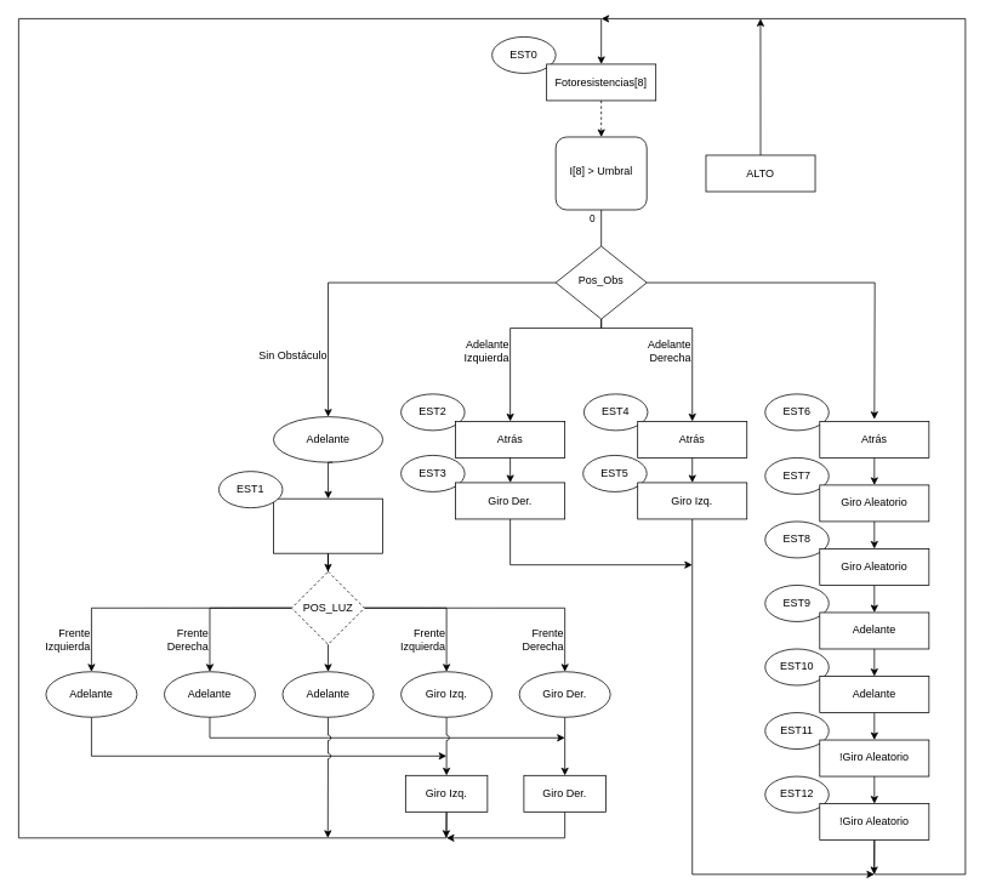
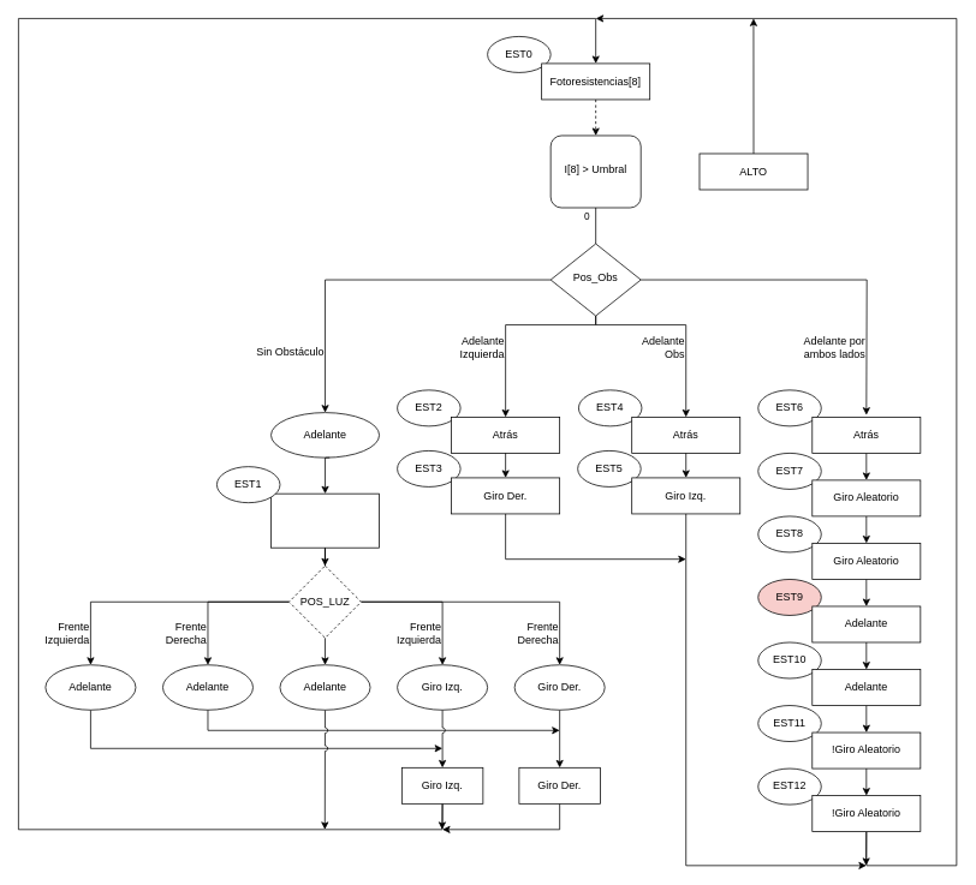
  <mxCell id="0" />
  <mxCell id="1" parent="0" />
  <mxCell id="2" value="EST0" style="ellipse;whiteSpace=wrap;html=1;" parent="1" vertex="1"><mxGeometry x="540" width="70" height="40" as="geometry" y="40" /></mxCell>
  <mxCell id="3" style="edgeStyle=orthogonalEdgeStyle;rounded=0;orthogonalLoop=1;jettySize=auto;html=1;exitX=0.5;exitY=1;exitDx=0;exitDy=0;entryX=0.5;entryY=0;entryDx=0;entryDy=0;dashed=1;" edge="1" parent="1" source="4" target="46"><mxGeometry relative="1" as="geometry" /></mxCell>
  <mxCell id="4" value="&lt;span&gt;Fotoresistencias[8]&lt;/span&gt;" style="rounded=0;whiteSpace=wrap;html=1;" parent="1" vertex="1"><mxGeometry x="600" y="70" width="120" height="40" as="geometry" /></mxCell>
  <mxCell id="5" style="edgeStyle=orthogonalEdgeStyle;rounded=0;orthogonalLoop=1;jettySize=auto;html=1;exitX=0.5;exitY=1;exitDx=0;exitDy=0;entryX=0.5;entryY=0;entryDx=0;entryDy=0;" parent="1" source="9" target="13" edge="1"><mxGeometry relative="1" as="geometry"><Array as="points"><mxPoint x="660" y="360" /><mxPoint x="760" y="360" /></Array></mxGeometry></mxCell>
  <mxCell id="6" style="edgeStyle=orthogonalEdgeStyle;rounded=0;orthogonalLoop=1;jettySize=auto;html=1;exitX=1;exitY=0.5;exitDx=0;exitDy=0;" parent="1" source="9" edge="1"><mxGeometry relative="1" as="geometry"><mxPoint x="960" y="460" as="targetPoint" /></mxGeometry></mxCell>
  <mxCell id="7" style="edgeStyle=orthogonalEdgeStyle;rounded=0;orthogonalLoop=1;jettySize=auto;html=1;exitX=0;exitY=0.5;exitDx=0;exitDy=0;entryX=0.5;entryY=0;entryDx=0;entryDy=0;" parent="1" source="9" target="10" edge="1"><mxGeometry relative="1" as="geometry" /></mxCell>
  <mxCell id="8" style="edgeStyle=orthogonalEdgeStyle;rounded=0;orthogonalLoop=1;jettySize=auto;html=1;exitX=0.5;exitY=1;exitDx=0;exitDy=0;entryX=0.5;entryY=0;entryDx=0;entryDy=0;" parent="1" source="9" target="19" edge="1"><mxGeometry relative="1" as="geometry"><Array as="points"><mxPoint x="660" y="360" /><mxPoint x="560" y="360" /></Array></mxGeometry></mxCell>
  <mxCell id="9" value="Pos_Obs" style="rhombus;whiteSpace=wrap;html=1;shadow=0;fontFamily=Helvetica;fontSize=12;align=center;strokeWidth=1;spacing=6;spacingTop=-4;" parent="1" vertex="1"><mxGeometry x="610" y="270" width="100" height="80" as="geometry" /></mxCell>
  <mxCell id="10" value="Adelante" style="ellipse;whiteSpace=wrap;html=1;" parent="1" vertex="1"><mxGeometry x="300" y="457.35" width="120" height="50" as="geometry" /></mxCell>
  <mxCell id="11" value="EST4" style="ellipse;whiteSpace=wrap;html=1;" parent="1" vertex="1"><mxGeometry x="641" y="432.35" width="70" height="40" as="geometry" /></mxCell>
  <mxCell id="12" style="edgeStyle=orthogonalEdgeStyle;rounded=0;orthogonalLoop=1;jettySize=auto;html=1;exitX=0.5;exitY=1;exitDx=0;exitDy=0;entryX=0.5;entryY=0;entryDx=0;entryDy=0;" parent="1" target="16" edge="1"><mxGeometry relative="1" as="geometry"><mxPoint x="760" y="497.35" as="sourcePoint" /></mxGeometry></mxCell>
  <mxCell id="13" value="Atrás" style="rounded=0;whiteSpace=wrap;html=1;" parent="1" vertex="1"><mxGeometry x="700" y="462.35" width="120" height="40" as="geometry" /></mxCell>
  <mxCell id="14" value="EST5" style="ellipse;whiteSpace=wrap;html=1;" parent="1" vertex="1"><mxGeometry x="640" y="499.71" width="70" height="40" as="geometry" /></mxCell>
  <mxCell id="15" style="edgeStyle=orthogonalEdgeStyle;rounded=0;jumpStyle=arc;orthogonalLoop=1;jettySize=auto;html=1;exitX=0.5;exitY=1;exitDx=0;exitDy=0;" edge="1" parent="1" source="16"><mxGeometry relative="1" as="geometry"><mxPoint x="960" y="960" as="targetPoint" /><Array as="points"><mxPoint x="760" y="960" /></Array></mxGeometry></mxCell>
  <mxCell id="16" value="Giro Izq." style="rounded=0;whiteSpace=wrap;html=1;" parent="1" vertex="1"><mxGeometry x="700" y="529.71" width="120" height="40" as="geometry" /></mxCell>
  <mxCell id="17" value="EST2" style="ellipse;whiteSpace=wrap;html=1;" parent="1" vertex="1"><mxGeometry x="440" y="432.35" width="70" height="40" as="geometry" /></mxCell>
  <mxCell id="18" style="edgeStyle=orthogonalEdgeStyle;rounded=0;orthogonalLoop=1;jettySize=auto;html=1;exitX=0.5;exitY=1;exitDx=0;exitDy=0;entryX=0.5;entryY=0;entryDx=0;entryDy=0;" parent="1" target="22" edge="1"><mxGeometry relative="1" as="geometry"><mxPoint x="560" y="497.35" as="sourcePoint" /></mxGeometry></mxCell>
  <mxCell id="19" value="Atrás" style="rounded=0;whiteSpace=wrap;html=1;" parent="1" vertex="1"><mxGeometry x="500" y="462.35" width="120" height="40" as="geometry" /></mxCell>
  <mxCell id="20" value="EST3" style="ellipse;whiteSpace=wrap;html=1;" parent="1" vertex="1"><mxGeometry x="440" y="499.71" width="70" height="40" as="geometry" /></mxCell>
  <mxCell id="21" style="edgeStyle=orthogonalEdgeStyle;rounded=0;jumpStyle=arc;orthogonalLoop=1;jettySize=auto;html=1;exitX=0.5;exitY=1;exitDx=0;exitDy=0;" edge="1" parent="1" source="22"><mxGeometry relative="1" as="geometry"><mxPoint x="760" y="620" as="targetPoint" /><Array as="points"><mxPoint x="560" y="620" /></Array></mxGeometry></mxCell>
  <mxCell id="22" value="Giro Der." style="rounded=0;whiteSpace=wrap;html=1;" parent="1" vertex="1"><mxGeometry x="500" y="529.71" width="120" height="40" as="geometry" /></mxCell>
  <mxCell id="23" value="EST6" style="ellipse;whiteSpace=wrap;html=1;" parent="1" vertex="1"><mxGeometry x="840" y="432.35" width="70" height="40" as="geometry" /></mxCell>
  <mxCell id="24" style="edgeStyle=orthogonalEdgeStyle;rounded=0;orthogonalLoop=1;jettySize=auto;html=1;exitX=0.5;exitY=1;exitDx=0;exitDy=0;entryX=0.5;entryY=0;entryDx=0;entryDy=0;" parent="1" source="25" target="28" edge="1"><mxGeometry relative="1" as="geometry" /></mxCell>
  <mxCell id="25" value="Atrás" style="rounded=0;whiteSpace=wrap;html=1;" parent="1" vertex="1"><mxGeometry x="900" y="462.35" width="120" height="40" as="geometry" /></mxCell>
  <mxCell id="26" value="EST7" style="ellipse;whiteSpace=wrap;html=1;" parent="1" vertex="1"><mxGeometry x="840" y="502.35" width="70" height="40" as="geometry" /></mxCell>
  <mxCell id="27" style="edgeStyle=orthogonalEdgeStyle;rounded=0;orthogonalLoop=1;jettySize=auto;html=1;exitX=0.5;exitY=1;exitDx=0;exitDy=0;entryX=0.5;entryY=0;entryDx=0;entryDy=0;" parent="1" source="28" target="31" edge="1"><mxGeometry relative="1" as="geometry" /></mxCell>
  <mxCell id="28" value="Giro Aleatorio" style="rounded=0;whiteSpace=wrap;html=1;" parent="1" vertex="1"><mxGeometry x="900" y="532.35" width="120" height="40" as="geometry" /></mxCell>
  <mxCell id="29" value="EST8" style="ellipse;whiteSpace=wrap;html=1;" parent="1" vertex="1"><mxGeometry x="840" y="572.35" width="70" height="40" as="geometry" /></mxCell>
  <mxCell id="30" style="edgeStyle=orthogonalEdgeStyle;rounded=0;orthogonalLoop=1;jettySize=auto;html=1;exitX=0.5;exitY=1;exitDx=0;exitDy=0;entryX=0.5;entryY=0;entryDx=0;entryDy=0;" parent="1" source="31" target="34" edge="1"><mxGeometry relative="1" as="geometry" /></mxCell>
  <mxCell id="31" value="Giro Aleatorio" style="rounded=0;whiteSpace=wrap;html=1;" parent="1" vertex="1"><mxGeometry x="900" y="602.35" width="120" height="40" as="geometry" /></mxCell>
- <mxCell id="32" value="EST9" style="ellipse;whiteSpace=wrap;html=1;" parent="1" vertex="1"><mxGeometry x="840" y="642.35" width="70" height="40" as="geometry" /></mxCell>
+ <mxCell id="32" value="EST9" style="ellipse;whiteSpace=wrap;html=1;fillColor=#f8cecc;" parent="1" vertex="1"><mxGeometry x="840" y="642.35" width="70" height="40" as="geometry" /></mxCell>
  <mxCell id="33" style="edgeStyle=orthogonalEdgeStyle;rounded=0;orthogonalLoop=1;jettySize=auto;html=1;exitX=0.5;exitY=1;exitDx=0;exitDy=0;entryX=0.5;entryY=0;entryDx=0;entryDy=0;" parent="1" source="34" target="37" edge="1"><mxGeometry relative="1" as="geometry" /></mxCell>
  <mxCell id="34" value="Adelante" style="rounded=0;whiteSpace=wrap;html=1;" parent="1" vertex="1"><mxGeometry x="900" y="672.35" width="120" height="40" as="geometry" /></mxCell>
  <mxCell id="35" value="EST10" style="ellipse;whiteSpace=wrap;html=1;" parent="1" vertex="1"><mxGeometry x="840" y="712.35" width="70" height="40" as="geometry" /></mxCell>
  <mxCell id="36" style="edgeStyle=orthogonalEdgeStyle;rounded=0;orthogonalLoop=1;jettySize=auto;html=1;exitX=0.5;exitY=1;exitDx=0;exitDy=0;entryX=0.5;entryY=0;entryDx=0;entryDy=0;" parent="1" source="37" target="40" edge="1"><mxGeometry relative="1" as="geometry" /></mxCell>
  <mxCell id="37" value="Adelante" style="rounded=0;whiteSpace=wrap;html=1;" parent="1" vertex="1"><mxGeometry x="900" y="742.35" width="120" height="40" as="geometry" /></mxCell>
  <mxCell id="38" value="EST11" style="ellipse;whiteSpace=wrap;html=1;" parent="1" vertex="1"><mxGeometry x="840" y="782.35" width="70" height="40" as="geometry" /></mxCell>
  <mxCell id="39" style="edgeStyle=orthogonalEdgeStyle;rounded=0;orthogonalLoop=1;jettySize=auto;html=1;exitX=0.5;exitY=1;exitDx=0;exitDy=0;entryX=0.5;entryY=0;entryDx=0;entryDy=0;" parent="1" source="40" target="44" edge="1"><mxGeometry relative="1" as="geometry" /></mxCell>
  <mxCell id="40" value="!Giro Aleatorio" style="rounded=0;whiteSpace=wrap;html=1;" parent="1" vertex="1"><mxGeometry x="900" y="812.35" width="120" height="40" as="geometry" /></mxCell>
  <mxCell id="41" value="EST12" style="ellipse;whiteSpace=wrap;html=1;" parent="1" vertex="1"><mxGeometry x="840" y="852.35" width="70" height="40" as="geometry" /></mxCell>
  <mxCell id="42" style="edgeStyle=orthogonalEdgeStyle;rounded=0;jumpStyle=arc;orthogonalLoop=1;jettySize=auto;html=1;exitX=0.5;exitY=1;exitDx=0;exitDy=0;" edge="1" parent="1" source="44"><mxGeometry relative="1" as="geometry"><mxPoint x="660" y="20" as="targetPoint" /><Array as="points"><mxPoint x="960" y="960" /><mxPoint x="1060" y="960" /><mxPoint x="1060" y="20" /></Array></mxGeometry></mxCell>
  <mxCell id="43" style="edgeStyle=orthogonalEdgeStyle;rounded=0;jumpStyle=arc;orthogonalLoop=1;jettySize=auto;html=1;exitX=0.5;exitY=1;exitDx=0;exitDy=0;" edge="1" parent="1" source="44"><mxGeometry relative="1" as="geometry"><mxPoint x="959.667" y="960" as="targetPoint" /></mxGeometry></mxCell>
  <mxCell id="44" value="!Giro Aleatorio" style="rounded=0;whiteSpace=wrap;html=1;" parent="1" vertex="1"><mxGeometry x="900" y="882.35" width="120" height="40" as="geometry" /></mxCell>
  <mxCell id="45" value="0" style="edgeStyle=orthogonalEdgeStyle;rounded=0;jumpStyle=arc;orthogonalLoop=1;jettySize=auto;html=1;exitX=0.5;exitY=1;exitDx=0;exitDy=0;entryX=0.5;entryY=0;entryDx=0;entryDy=0;endArrow=none;" edge="1" parent="1" source="46" target="9"><mxGeometry x="-0.5" y="-10" relative="1" as="geometry"><mxPoint as="offset" /></mxGeometry></mxCell>
  <mxCell id="46" value="I[8] &amp;gt; Umbral" style="whiteSpace=wrap;html=1;shadow=0;fontFamily=Helvetica;fontSize=12;align=center;strokeWidth=1;spacing=6;spacingTop=-4;rounded=1;" vertex="1" parent="1"><mxGeometry x="610" y="150" width="100" height="80" as="geometry" /></mxCell>
  <mxCell id="47" style="edgeStyle=orthogonalEdgeStyle;rounded=0;jumpStyle=arc;orthogonalLoop=1;jettySize=auto;html=1;exitX=0.5;exitY=0;exitDx=0;exitDy=0;" edge="1" parent="1" source="48"><mxGeometry relative="1" as="geometry"><mxPoint x="834.905" y="20" as="targetPoint" /></mxGeometry></mxCell>
  <mxCell id="48" value="&lt;span style=&quot;white-space: normal&quot;&gt;ALTO&lt;/span&gt;" style="rounded=0;whiteSpace=wrap;html=1;" vertex="1" parent="1"><mxGeometry x="775" y="170" width="120" height="40" as="geometry" /></mxCell>
  <mxCell id="49" value="Sin Obstáculo" style="text;html=1;align=right;verticalAlign=middle;resizable=0;points=[];autosize=1;" vertex="1" parent="1"><mxGeometry x="270" y="380" width="90" height="20" as="geometry" /></mxCell>
  <mxCell id="50" value="Adelante&lt;br&gt;Izquierda" style="text;html=1;align=right;verticalAlign=middle;resizable=0;points=[];autosize=1;" vertex="1" parent="1"><mxGeometry x="500" y="370" width="60" height="30" as="geometry" /></mxCell>
- <mxCell id="51" value="Adelante&lt;br&gt;Derecha" style="text;html=1;align=right;verticalAlign=middle;resizable=0;points=[];autosize=1;" vertex="1" parent="1"><mxGeometry x="700" y="370" width="60" height="30" as="geometry" /></mxCell>
+ <mxCell id="51" value="Adelante&lt;br&gt;Obs" style="text;html=1;align=right;verticalAlign=middle;resizable=0;points=[];autosize=1;" vertex="1" parent="1"><mxGeometry x="700" y="370" width="60" height="30" as="geometry" /></mxCell>
+ <mxCell id="52" value="Adelante por &lt;br&gt;ambos lados" style="text;html=1;align=right;verticalAlign=middle;resizable=0;points=[];autosize=1;" vertex="1" parent="1"><mxGeometry x="880" y="370" width="80" height="30" as="geometry" /></mxCell>
  <mxCell id="53" style="edgeStyle=orthogonalEdgeStyle;rounded=0;orthogonalLoop=1;jettySize=auto;html=1;exitX=0.5;exitY=1;exitDx=0;exitDy=0;" edge="1" parent="1" target="55"><mxGeometry relative="1" as="geometry"><mxPoint x="364.94" y="507.35" as="sourcePoint" /><Array as="points"><mxPoint x="360" y="507" /></Array></mxGeometry></mxCell>
  <mxCell id="54" style="edgeStyle=orthogonalEdgeStyle;rounded=0;orthogonalLoop=1;jettySize=auto;html=1;" edge="1" parent="1" source="55" target="62"><mxGeometry relative="1" as="geometry" /></mxCell>
  <mxCell id="55" value="" style="rounded=0;whiteSpace=wrap;html=1;" vertex="1" parent="1"><mxGeometry x="299.94" y="547.35" width="120" height="60" as="geometry" /></mxCell>
  <mxCell id="56" value="EST1" style="ellipse;whiteSpace=wrap;html=1;" vertex="1" parent="1"><mxGeometry x="239.94" y="517.35" width="70" height="40" as="geometry" /></mxCell>
  <mxCell id="57" style="edgeStyle=orthogonalEdgeStyle;rounded=0;orthogonalLoop=1;jettySize=auto;html=1;exitX=1;exitY=0.5;exitDx=0;exitDy=0;entryX=0.5;entryY=0;entryDx=0;entryDy=0;" edge="1" parent="1" source="62" target="68"><mxGeometry relative="1" as="geometry" /></mxCell>
  <mxCell id="58" style="edgeStyle=orthogonalEdgeStyle;rounded=0;orthogonalLoop=1;jettySize=auto;html=1;exitX=1;exitY=0.5;exitDx=0;exitDy=0;entryX=0.5;entryY=0;entryDx=0;entryDy=0;" edge="1" parent="1" source="62" target="70"><mxGeometry relative="1" as="geometry" /></mxCell>
  <mxCell id="59" style="edgeStyle=orthogonalEdgeStyle;rounded=0;orthogonalLoop=1;jettySize=auto;html=1;exitX=0;exitY=0.5;exitDx=0;exitDy=0;entryX=0.5;entryY=0;entryDx=0;entryDy=0;" edge="1" parent="1" source="62" target="66"><mxGeometry relative="1" as="geometry" /></mxCell>
  <mxCell id="60" style="edgeStyle=orthogonalEdgeStyle;rounded=0;orthogonalLoop=1;jettySize=auto;html=1;exitX=0;exitY=0.5;exitDx=0;exitDy=0;entryX=0.5;entryY=0;entryDx=0;entryDy=0;" edge="1" parent="1" source="62" target="64"><mxGeometry relative="1" as="geometry" /></mxCell>
  <mxCell id="61" style="edgeStyle=orthogonalEdgeStyle;rounded=0;orthogonalLoop=1;jettySize=auto;html=1;exitX=0.5;exitY=1;exitDx=0;exitDy=0;entryX=0.5;entryY=0;entryDx=0;entryDy=0;" edge="1" parent="1" source="62" target="77"><mxGeometry relative="1" as="geometry" /></mxCell>
  <mxCell id="62" value="POS_LUZ" style="rhombus;whiteSpace=wrap;html=1;dashed=1;" vertex="1" parent="1"><mxGeometry x="319.94" y="627.35" width="80" height="80" as="geometry" /></mxCell>
  <mxCell id="63" style="edgeStyle=orthogonalEdgeStyle;rounded=0;jumpStyle=arc;orthogonalLoop=1;jettySize=auto;html=1;exitX=0.5;exitY=1;exitDx=0;exitDy=0;" edge="1" parent="1" source="64"><mxGeometry relative="1" as="geometry"><mxPoint x="490" y="830" as="targetPoint" /><Array as="points"><mxPoint x="100" y="830" /></Array></mxGeometry></mxCell>
  <mxCell id="64" value="Adelante" style="ellipse;whiteSpace=wrap;html=1;" vertex="1" parent="1"><mxGeometry x="50" y="737.35" width="100" height="50" as="geometry" /></mxCell>
  <mxCell id="65" style="edgeStyle=orthogonalEdgeStyle;rounded=0;jumpStyle=arc;orthogonalLoop=1;jettySize=auto;html=1;exitX=0.5;exitY=1;exitDx=0;exitDy=0;" edge="1" parent="1" source="66"><mxGeometry relative="1" as="geometry"><mxPoint x="620" y="810" as="targetPoint" /><Array as="points"><mxPoint x="230" y="810" /></Array></mxGeometry></mxCell>
  <mxCell id="66" value="Adelante" style="ellipse;whiteSpace=wrap;html=1;" vertex="1" parent="1"><mxGeometry x="180" y="737.35" width="100" height="50" as="geometry" /></mxCell>
  <mxCell id="67" style="edgeStyle=orthogonalEdgeStyle;rounded=0;orthogonalLoop=1;jettySize=auto;html=1;exitX=0.5;exitY=1;exitDx=0;exitDy=0;jumpStyle=arc;" edge="1" parent="1" source="68" target="73"><mxGeometry relative="1" as="geometry" /></mxCell>
  <mxCell id="68" value="Giro Izq." style="ellipse;whiteSpace=wrap;html=1;" vertex="1" parent="1"><mxGeometry x="440" y="737.35" width="100" height="50" as="geometry" /></mxCell>
  <mxCell id="69" style="edgeStyle=orthogonalEdgeStyle;rounded=0;orthogonalLoop=1;jettySize=auto;html=1;exitX=0.5;exitY=1;exitDx=0;exitDy=0;" edge="1" parent="1" source="70" target="75"><mxGeometry relative="1" as="geometry" /></mxCell>
  <mxCell id="70" value="Giro Der." style="ellipse;whiteSpace=wrap;html=1;" vertex="1" parent="1"><mxGeometry x="570" y="737.35" width="100" height="50" as="geometry" /></mxCell>
  <mxCell id="71" style="edgeStyle=orthogonalEdgeStyle;rounded=0;jumpStyle=arc;orthogonalLoop=1;jettySize=auto;html=1;exitX=0.5;exitY=1;exitDx=0;exitDy=0;entryX=0.5;entryY=0;entryDx=0;entryDy=0;" edge="1" parent="1" source="73" target="4"><mxGeometry relative="1" as="geometry"><mxPoint x="20" y="160" as="targetPoint" /><Array as="points"><mxPoint x="490" y="920" /><mxPoint x="20" y="920" /><mxPoint x="20" y="20" /><mxPoint x="660" y="20" /></Array></mxGeometry></mxCell>
  <mxCell id="72" style="edgeStyle=orthogonalEdgeStyle;rounded=0;jumpStyle=arc;orthogonalLoop=1;jettySize=auto;html=1;exitX=0.5;exitY=1;exitDx=0;exitDy=0;" edge="1" parent="1" source="73"><mxGeometry relative="1" as="geometry"><mxPoint x="489.667" y="920" as="targetPoint" /></mxGeometry></mxCell>
  <mxCell id="73" value="Giro Izq." style="rounded=0;whiteSpace=wrap;html=1;" vertex="1" parent="1"><mxGeometry x="445" y="851.35" width="90" height="40" as="geometry" /></mxCell>
  <mxCell id="74" style="edgeStyle=orthogonalEdgeStyle;rounded=0;jumpStyle=arc;orthogonalLoop=1;jettySize=auto;html=1;exitX=0.5;exitY=1;exitDx=0;exitDy=0;" edge="1" parent="1" source="75"><mxGeometry relative="1" as="geometry"><mxPoint x="490" y="920" as="targetPoint" /><Array as="points"><mxPoint x="620" y="920" /></Array></mxGeometry></mxCell>
  <mxCell id="75" value="Giro Der." style="rounded=0;whiteSpace=wrap;html=1;" vertex="1" parent="1"><mxGeometry x="575" y="851.35" width="90" height="40" as="geometry" /></mxCell>
  <mxCell id="76" style="edgeStyle=orthogonalEdgeStyle;rounded=0;jumpStyle=arc;orthogonalLoop=1;jettySize=auto;html=1;exitX=0.5;exitY=1;exitDx=0;exitDy=0;" edge="1" parent="1" source="77"><mxGeometry relative="1" as="geometry"><mxPoint x="359.667" y="920" as="targetPoint" /></mxGeometry></mxCell>
  <mxCell id="77" value="Adelante" style="ellipse;whiteSpace=wrap;html=1;" vertex="1" parent="1"><mxGeometry x="309.94" y="737.35" width="100" height="50" as="geometry" /></mxCell>
  <mxCell id="78" value="Frente&lt;br&gt;Izquierda" style="text;html=1;align=right;verticalAlign=middle;resizable=0;points=[];autosize=1;" vertex="1" parent="1"><mxGeometry x="40" y="687.35" width="60" height="30" as="geometry" /></mxCell>
  <mxCell id="79" value="Frente&lt;br&gt;Derecha" style="text;html=1;align=right;verticalAlign=middle;resizable=0;points=[];autosize=1;" vertex="1" parent="1"><mxGeometry x="170" y="687.35" width="60" height="30" as="geometry" /></mxCell>
  <mxCell id="80" value="Frente&lt;br&gt;Derecha" style="text;html=1;align=right;verticalAlign=middle;resizable=0;points=[];autosize=1;" vertex="1" parent="1"><mxGeometry x="560" y="687.35" width="60" height="30" as="geometry" /></mxCell>
  <mxCell id="81" value="Frente&lt;br&gt;Izquierda" style="text;html=1;align=right;verticalAlign=middle;resizable=0;points=[];autosize=1;" vertex="1" parent="1"><mxGeometry x="430" y="687.35" width="60" height="30" as="geometry" /></mxCell>
  <mxCell id="82" style="edgeStyle=orthogonalEdgeStyle;rounded=0;jumpStyle=arc;orthogonalLoop=1;jettySize=auto;html=1;exitX=0.5;exitY=1;exitDx=0;exitDy=0;" edge="1" parent="1" source="55" target="55"><mxGeometry relative="1" as="geometry" /></mxCell>
